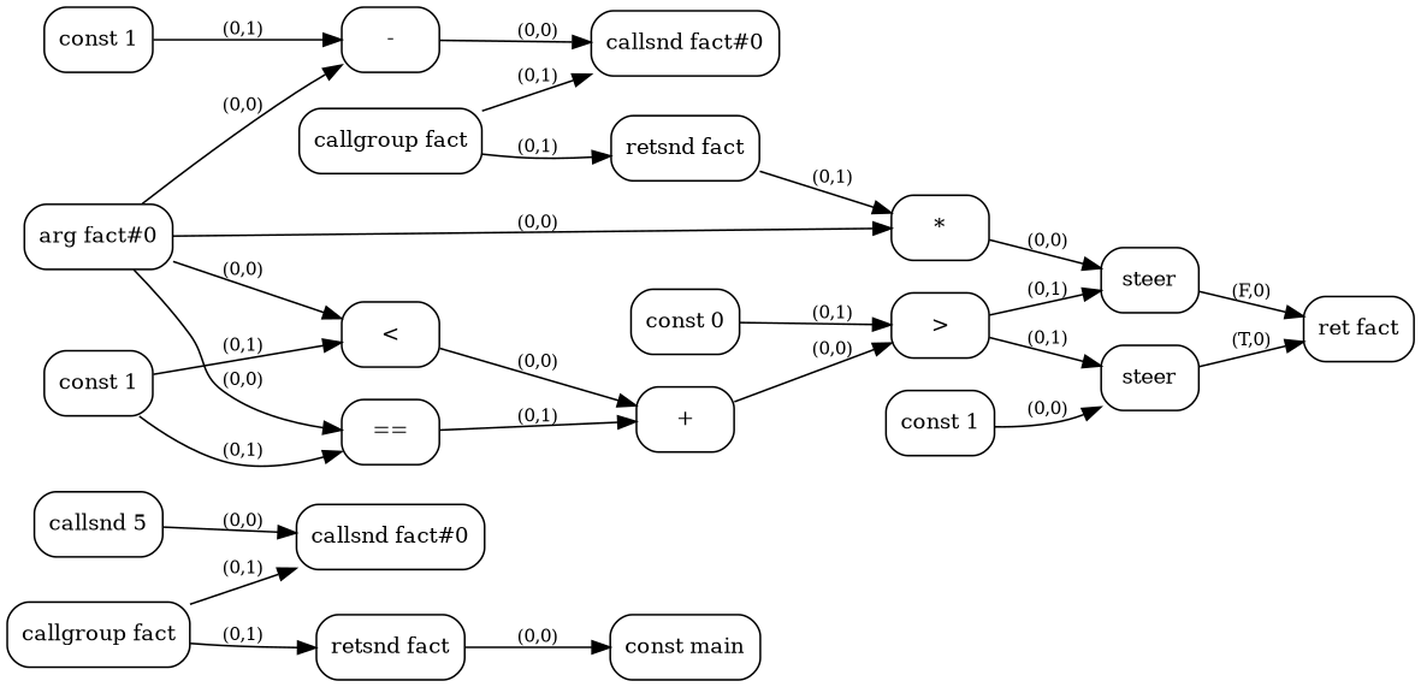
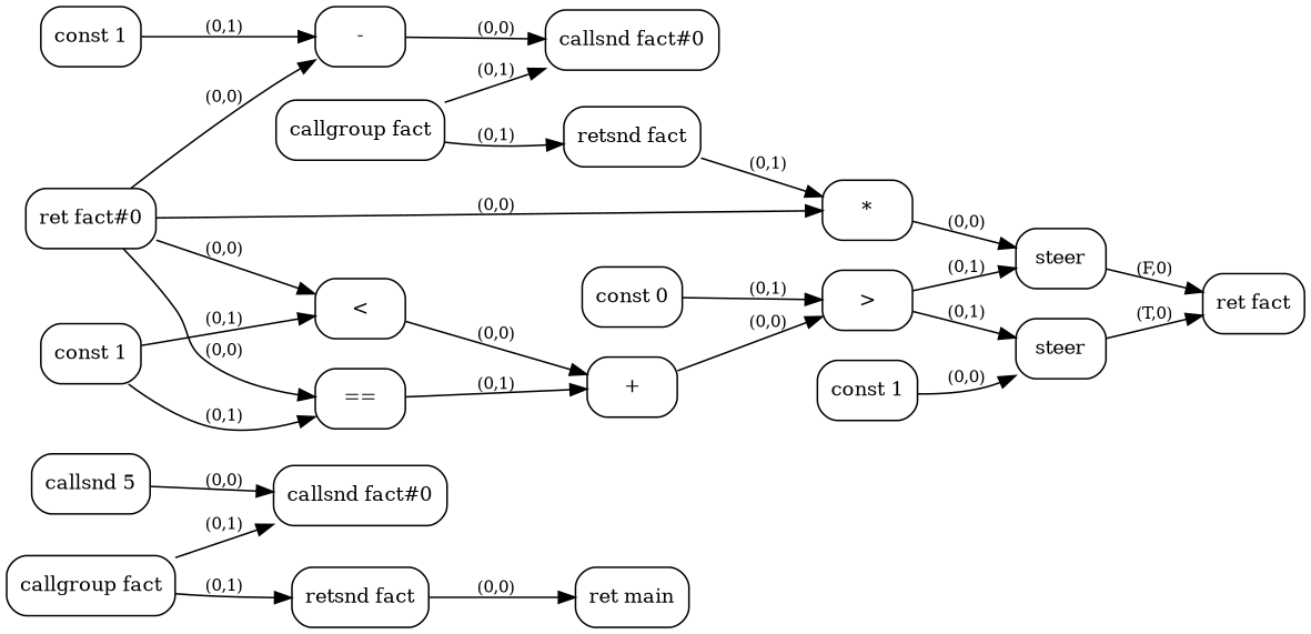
  digraph {
    rankdir=LR
    node [fontsize=12 shape=box style=rounded]
    edge [fontsize=10]
    n1 [label="callsnd 5"]
    n2 [label="callsnd fact#0"]
-   n3 [label="arg fact#0"]
+   n3 [label="ret fact#0"]
    n4 [label="<"]
    n5 [label="=="]
    n6 [label="-"]
    n7 [label="*"]
    n8 [label="+"]
    n9 [label="callsnd fact#0"]
    n10 [label=steer]
    n11 [label="const 1"]
    n12 [label=">"]
    n13 [label=steer]
    n14 [label="const 0"]
    n15 [label="ret fact"]
    n16 [label="const 1"]
    n17 [label="const 1"]
    n18 [label="callgroup fact"]
    n19 [label="retsnd fact"]
    n20 [label="callgroup fact"]
    n21 [label="retsnd fact"]
-   n22 [label="const main"]
+   n22 [label="ret main"]
    n1 -> n2 [label="(0,0)"]
    n3 -> n4 [label="(0,0)"]
    n3 -> n5 [label="(0,0)"]
    n3 -> n6 [label="(0,0)"]
    n3 -> n7 [label="(0,0)"]
    n4 -> n8 [label="(0,0)"]
    n5 -> n8 [label="(0,1)"]
    n6 -> n9 [label="(0,0)"]
    n7 -> n10 [label="(0,0)"]
    n8 -> n12 [label="(0,0)"]
    n10 -> n15 [label="(F,0)"]
    n11 -> n4 [label="(0,1)"]
    n11 -> n5 [label="(0,1)"]
    n12 -> n10 [label="(0,1)"]
    n12 -> n13 [label="(0,1)"]
    n13 -> n15 [label="(T,0)"]
    n14 -> n12 [label="(0,1)"]
    n16 -> n13 [label="(0,0)"]
    n17 -> n6 [label="(0,1)"]
    n18 -> n9 [label="(0,1)"]
    n18 -> n19 [label="(0,1)"]
    n19 -> n7 [label="(0,1)"]
    n20 -> n2 [label="(0,1)"]
    n20 -> n21 [label="(0,1)"]
    n21 -> n22 [label="(0,0)"]
  }
